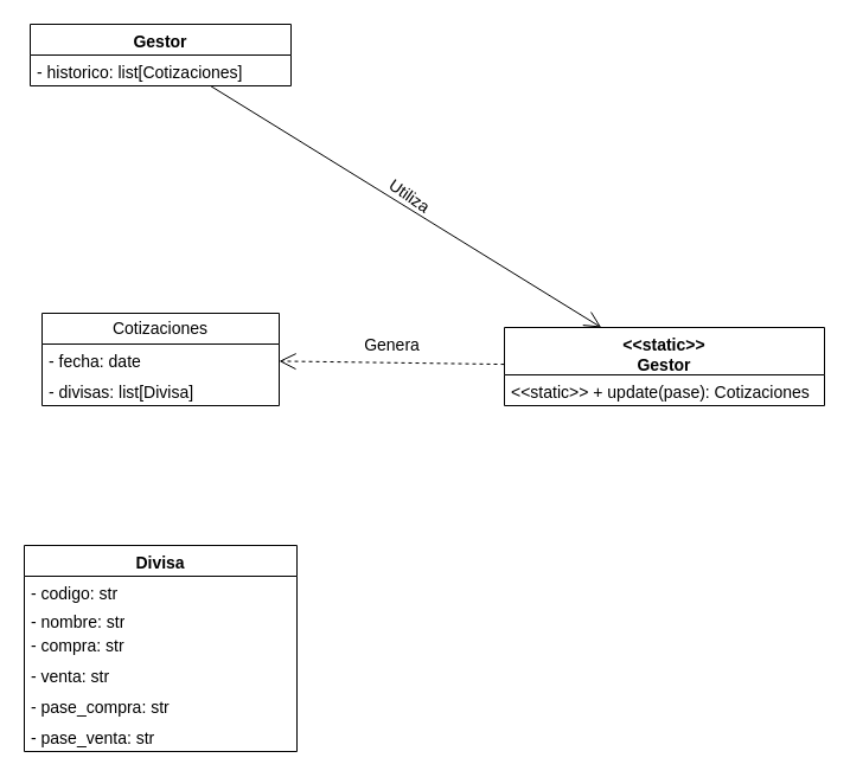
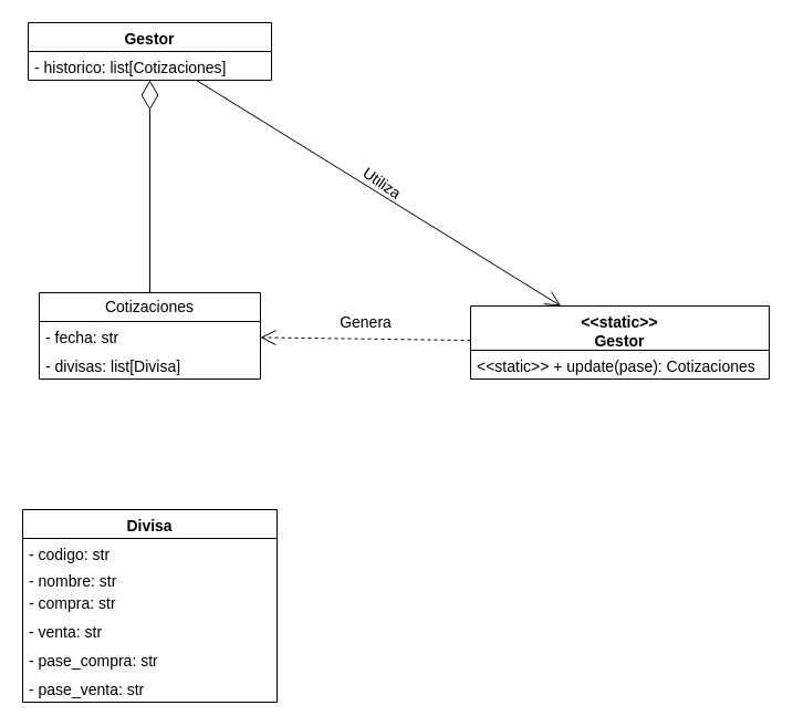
  <mxCell id="0" />
  <mxCell id="1" parent="0" />
  <mxCell id="2" value="Divisa" style="swimlane;fontStyle=1;align=center;verticalAlign=top;childLayout=stackLayout;horizontal=1;startSize=26;horizontalStack=0;resizeParent=1;resizeParentMax=0;resizeLast=0;collapsible=1;marginBottom=0;whiteSpace=wrap;html=1;fontSize=14;" parent="1" vertex="1"><mxGeometry x="20" y="460" width="230" height="174" as="geometry" /></mxCell>
  <mxCell id="3" value="- codigo: str&lt;div&gt;&lt;br&gt;&lt;/div&gt;" style="text;strokeColor=none;fillColor=none;align=left;verticalAlign=top;spacingLeft=4;spacingRight=4;overflow=hidden;rotatable=0;points=[[0,0.5],[1,0.5]];portConstraint=eastwest;whiteSpace=wrap;html=1;fontSize=14;" parent="2" vertex="1"><mxGeometry y="26" width="230" height="24" as="geometry" /></mxCell>
  <mxCell id="4" value="- nombre: str" style="text;strokeColor=none;fillColor=none;align=left;verticalAlign=top;spacingLeft=4;spacingRight=4;overflow=hidden;rotatable=0;points=[[0,0.5],[1,0.5]];portConstraint=eastwest;whiteSpace=wrap;html=1;fontSize=14;" parent="2" vertex="1"><mxGeometry y="50" width="230" height="20" as="geometry" /></mxCell>
  <mxCell id="5" value="- compra: str" style="text;strokeColor=none;fillColor=none;align=left;verticalAlign=top;spacingLeft=4;spacingRight=4;overflow=hidden;rotatable=0;points=[[0,0.5],[1,0.5]];portConstraint=eastwest;whiteSpace=wrap;html=1;fontSize=14;" parent="2" vertex="1"><mxGeometry y="70" width="230" height="26" as="geometry" /></mxCell>
  <mxCell id="6" value="- venta: str" style="text;strokeColor=none;fillColor=none;align=left;verticalAlign=top;spacingLeft=4;spacingRight=4;overflow=hidden;rotatable=0;points=[[0,0.5],[1,0.5]];portConstraint=eastwest;whiteSpace=wrap;html=1;fontSize=14;" parent="2" vertex="1"><mxGeometry y="96" width="230" height="26" as="geometry" /></mxCell>
  <mxCell id="7" value="- pase_compra: str" style="text;strokeColor=none;fillColor=none;align=left;verticalAlign=top;spacingLeft=4;spacingRight=4;overflow=hidden;rotatable=0;points=[[0,0.5],[1,0.5]];portConstraint=eastwest;whiteSpace=wrap;html=1;fontSize=14;" parent="2" vertex="1"><mxGeometry y="122" width="230" height="26" as="geometry" /></mxCell>
  <mxCell id="8" value="- pase_venta: str" style="text;strokeColor=none;fillColor=none;align=left;verticalAlign=top;spacingLeft=4;spacingRight=4;overflow=hidden;rotatable=0;points=[[0,0.5],[1,0.5]];portConstraint=eastwest;whiteSpace=wrap;html=1;fontSize=14;" parent="2" vertex="1"><mxGeometry y="148" width="230" height="26" as="geometry" /></mxCell>
  <mxCell id="9" value="Cotizaciones" style="swimlane;fontStyle=0;childLayout=stackLayout;horizontal=1;startSize=26;fillColor=none;horizontalStack=0;resizeParent=1;resizeParentMax=0;resizeLast=0;collapsible=1;marginBottom=0;whiteSpace=wrap;html=1;fontSize=14;" parent="1" vertex="1"><mxGeometry x="35" y="264" width="200" height="78" as="geometry" /></mxCell>
- <mxCell id="10" value="- fecha: date" style="text;strokeColor=none;fillColor=none;align=left;verticalAlign=top;spacingLeft=4;spacingRight=4;overflow=hidden;rotatable=0;points=[[0,0.5],[1,0.5]];portConstraint=eastwest;whiteSpace=wrap;html=1;fontSize=14;" parent="9" vertex="1"><mxGeometry y="26" width="200" height="26" as="geometry" /></mxCell>
+ <mxCell id="10" value="- fecha: str" style="text;strokeColor=none;fillColor=none;align=left;verticalAlign=top;spacingLeft=4;spacingRight=4;overflow=hidden;rotatable=0;points=[[0,0.5],[1,0.5]];portConstraint=eastwest;whiteSpace=wrap;html=1;fontSize=14;" parent="9" vertex="1"><mxGeometry y="26" width="200" height="26" as="geometry" /></mxCell>
  <mxCell id="11" value="- divisas: list[Divisa]" style="text;strokeColor=none;fillColor=none;align=left;verticalAlign=top;spacingLeft=4;spacingRight=4;overflow=hidden;rotatable=0;points=[[0,0.5],[1,0.5]];portConstraint=eastwest;whiteSpace=wrap;html=1;fontSize=14;" parent="9" vertex="1"><mxGeometry y="52" width="200" height="26" as="geometry" /></mxCell>
  <mxCell id="12" value="Gestor" style="swimlane;fontStyle=1;align=center;verticalAlign=top;childLayout=stackLayout;horizontal=1;startSize=26;horizontalStack=0;resizeParent=1;resizeParentMax=0;resizeLast=0;collapsible=1;marginBottom=0;whiteSpace=wrap;html=1;fontSize=14;" vertex="1" parent="1"><mxGeometry x="25" y="20" width="220" height="52" as="geometry" /></mxCell>
  <mxCell id="13" value="&lt;font&gt;- historico: list[Cotizaciones]&lt;/font&gt;" style="text;strokeColor=none;fillColor=none;align=left;verticalAlign=top;spacingLeft=4;spacingRight=4;overflow=hidden;rotatable=0;points=[[0,0.5],[1,0.5]];portConstraint=eastwest;whiteSpace=wrap;html=1;fontSize=14;" vertex="1" parent="12"><mxGeometry y="26" width="220" height="26" as="geometry" /></mxCell>
  <mxCell id="14" value="" style="endArrow=open;endFill=1;endSize=12;html=1;rounded=0;dashed=1;" edge="1" parent="1" source="15" target="9"><mxGeometry width="160" relative="1" as="geometry"><mxPoint x="15" y="490" as="sourcePoint" /><mxPoint x="105" y="520" as="targetPoint" /></mxGeometry></mxCell>
  <mxCell id="15" value="&amp;lt;&amp;lt;static&amp;gt;&amp;gt;&lt;div&gt;Gestor&lt;/div&gt;" style="swimlane;fontStyle=1;align=center;verticalAlign=top;childLayout=stackLayout;horizontal=1;startSize=40;horizontalStack=0;resizeParent=1;resizeParentMax=0;resizeLast=0;collapsible=1;marginBottom=0;whiteSpace=wrap;html=1;fontSize=14;" parent="1" vertex="1"><mxGeometry x="425" y="276" width="270" height="66" as="geometry" /></mxCell>
  <mxCell id="16" value="&amp;lt;&amp;lt;static&amp;gt;&amp;gt; + update(pase): Cotizaciones" style="text;strokeColor=none;fillColor=none;align=left;verticalAlign=top;spacingLeft=4;spacingRight=4;overflow=hidden;rotatable=0;points=[[0,0.5],[1,0.5]];portConstraint=eastwest;whiteSpace=wrap;html=1;fontSize=14;" parent="15" vertex="1"><mxGeometry y="40" width="270" height="26" as="geometry" /></mxCell>
  <mxCell id="17" value="&lt;font style=&quot;font-size: 14px;&quot;&gt;Genera&lt;/font&gt;" style="text;html=1;align=center;verticalAlign=middle;resizable=0;points=[];autosize=1;strokeColor=none;fillColor=none;rotation=0;" vertex="1" parent="1"><mxGeometry x="295" y="276" width="70" height="30" as="geometry" /></mxCell>
  <mxCell id="18" value="" style="endArrow=open;endFill=1;endSize=12;html=1;rounded=0;fontSize=11;" edge="1" parent="1" source="12" target="15"><mxGeometry width="160" relative="1" as="geometry"><mxPoint x="425" y="130" as="sourcePoint" /><mxPoint x="425" as="targetPoint" y="260" /></mxGeometry></mxCell>
  <mxCell id="19" value="&lt;font style=&quot;font-size: 14px;&quot;&gt;Utiliza&lt;/font&gt;" style="text;html=1;align=center;verticalAlign=middle;resizable=0;points=[];autosize=1;strokeColor=none;fillColor=none;rotation=35;" vertex="1" parent="1"><mxGeometry x="315" y="150" width="60" height="30" as="geometry" /></mxCell>
+ <mxCell id="20" value="" style="endArrow=diamondThin;endFill=0;endSize=24;html=1;rounded=0;" edge="1" parent="1" source="9" target="12"><mxGeometry width="160" relative="1" as="geometry"><mxPoint x="215" y="230" as="sourcePoint" /><mxPoint x="75" y="230" as="targetPoint" /></mxGeometry></mxCell>
